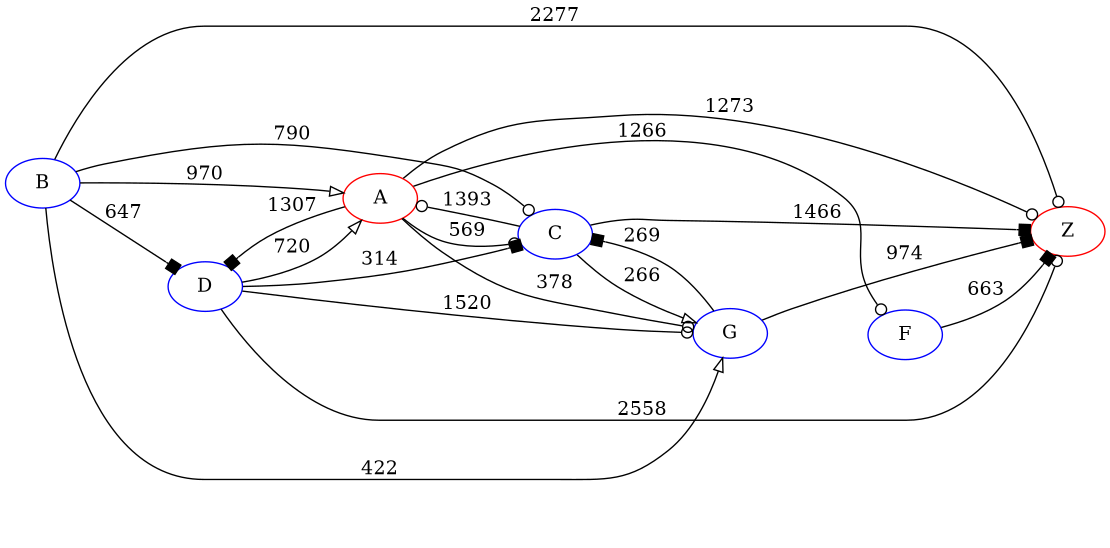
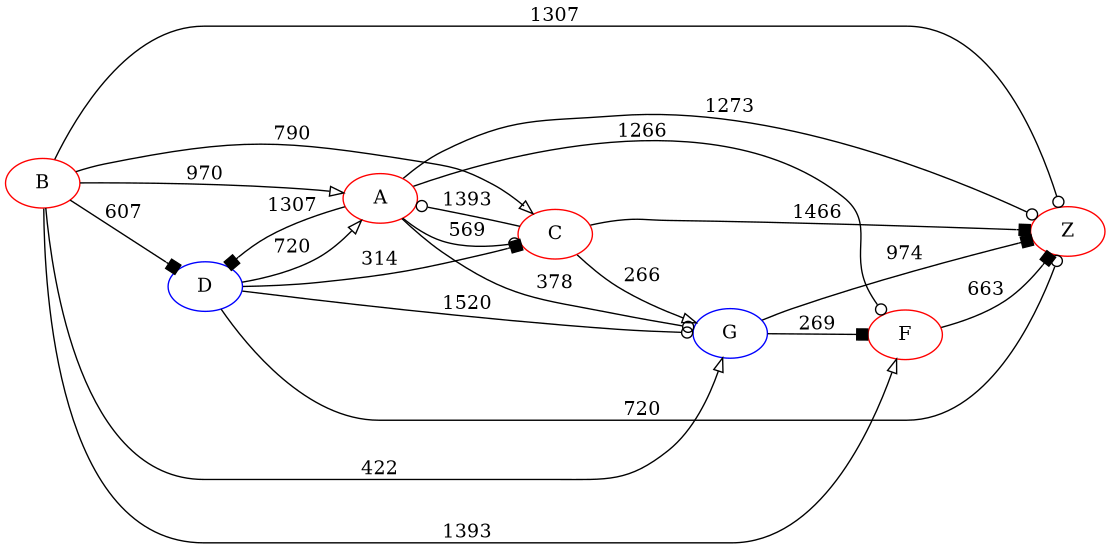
  digraph {
    rankdir=LR
    node [color=blue]
    edge [arrowhead=odot]
-   B
+   B [color=red]
    D
    Z [color=red]
    A [color=red]
-   C
+   C [color=red]
    G
-   F
-   B -> D [arrowhead=box label=647]
-   B -> Z [label=2277]
+   F [color=red]
+   B -> D [arrowhead=box label=607]
+   B -> Z [label=1307]
    B -> A [arrowhead=onormal label=970]
-   B -> C [label=790]
+   B -> C [arrowhead=onormal label=790]
    B -> G [arrowhead=onormal label=422]
-   D -> Z [label=2558]
+   B -> F [arrowhead=onormal label=1393]
+   D -> Z [label=720]
    D -> A [arrowhead=onormal label=720]
    D -> C [arrowhead=box label=314]
    D -> G [label=1520]
    A -> D [arrowhead=box label=1307]
    A -> Z [label=1273]
    A -> C [label=569]
    A -> G [label=378]
    A -> F [label=1266]
    C -> Z [arrowhead=box label=1466]
    C -> A [label=1393]
    C -> G [arrowhead=onormal label=266]
    G -> Z [arrowhead=box label=974]
-   G -> C [arrowhead=box label=269]
+   G -> F [arrowhead=box label=269]
    F -> Z [arrowhead=box label=663]
  }
